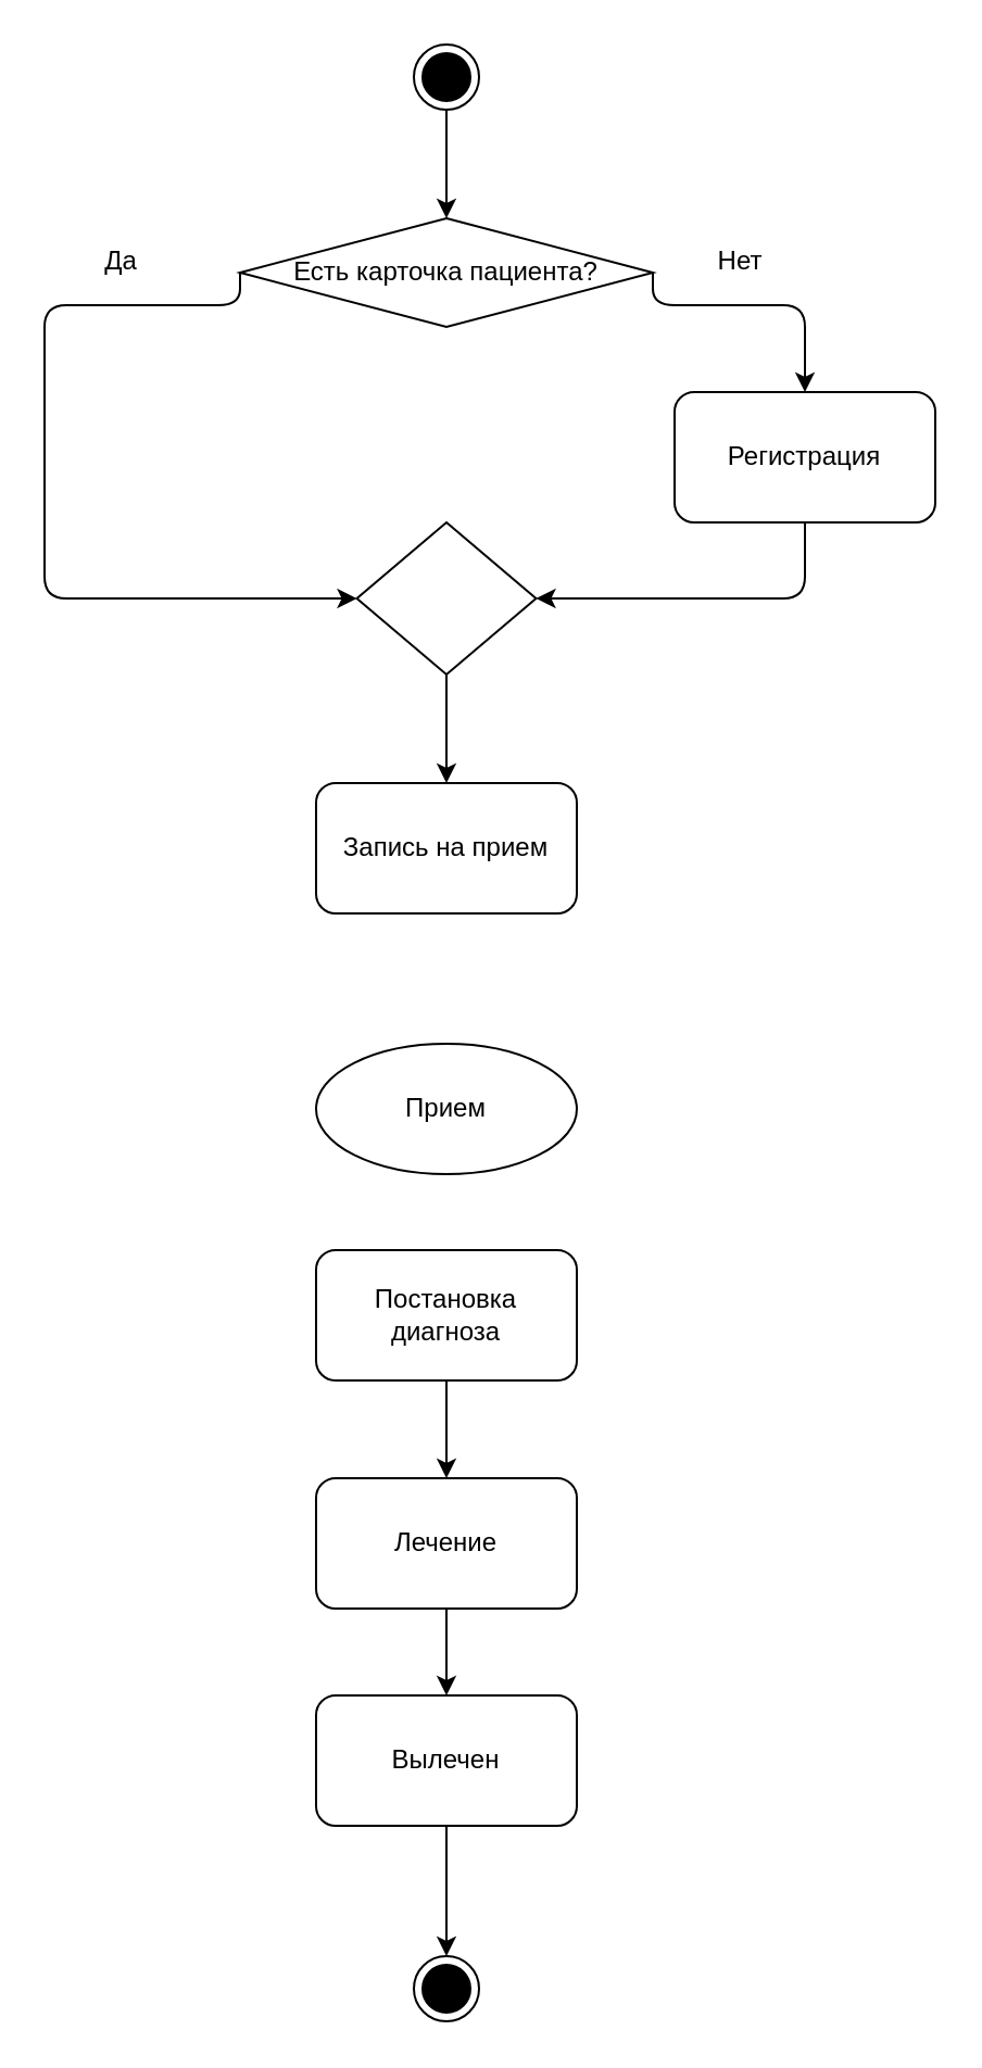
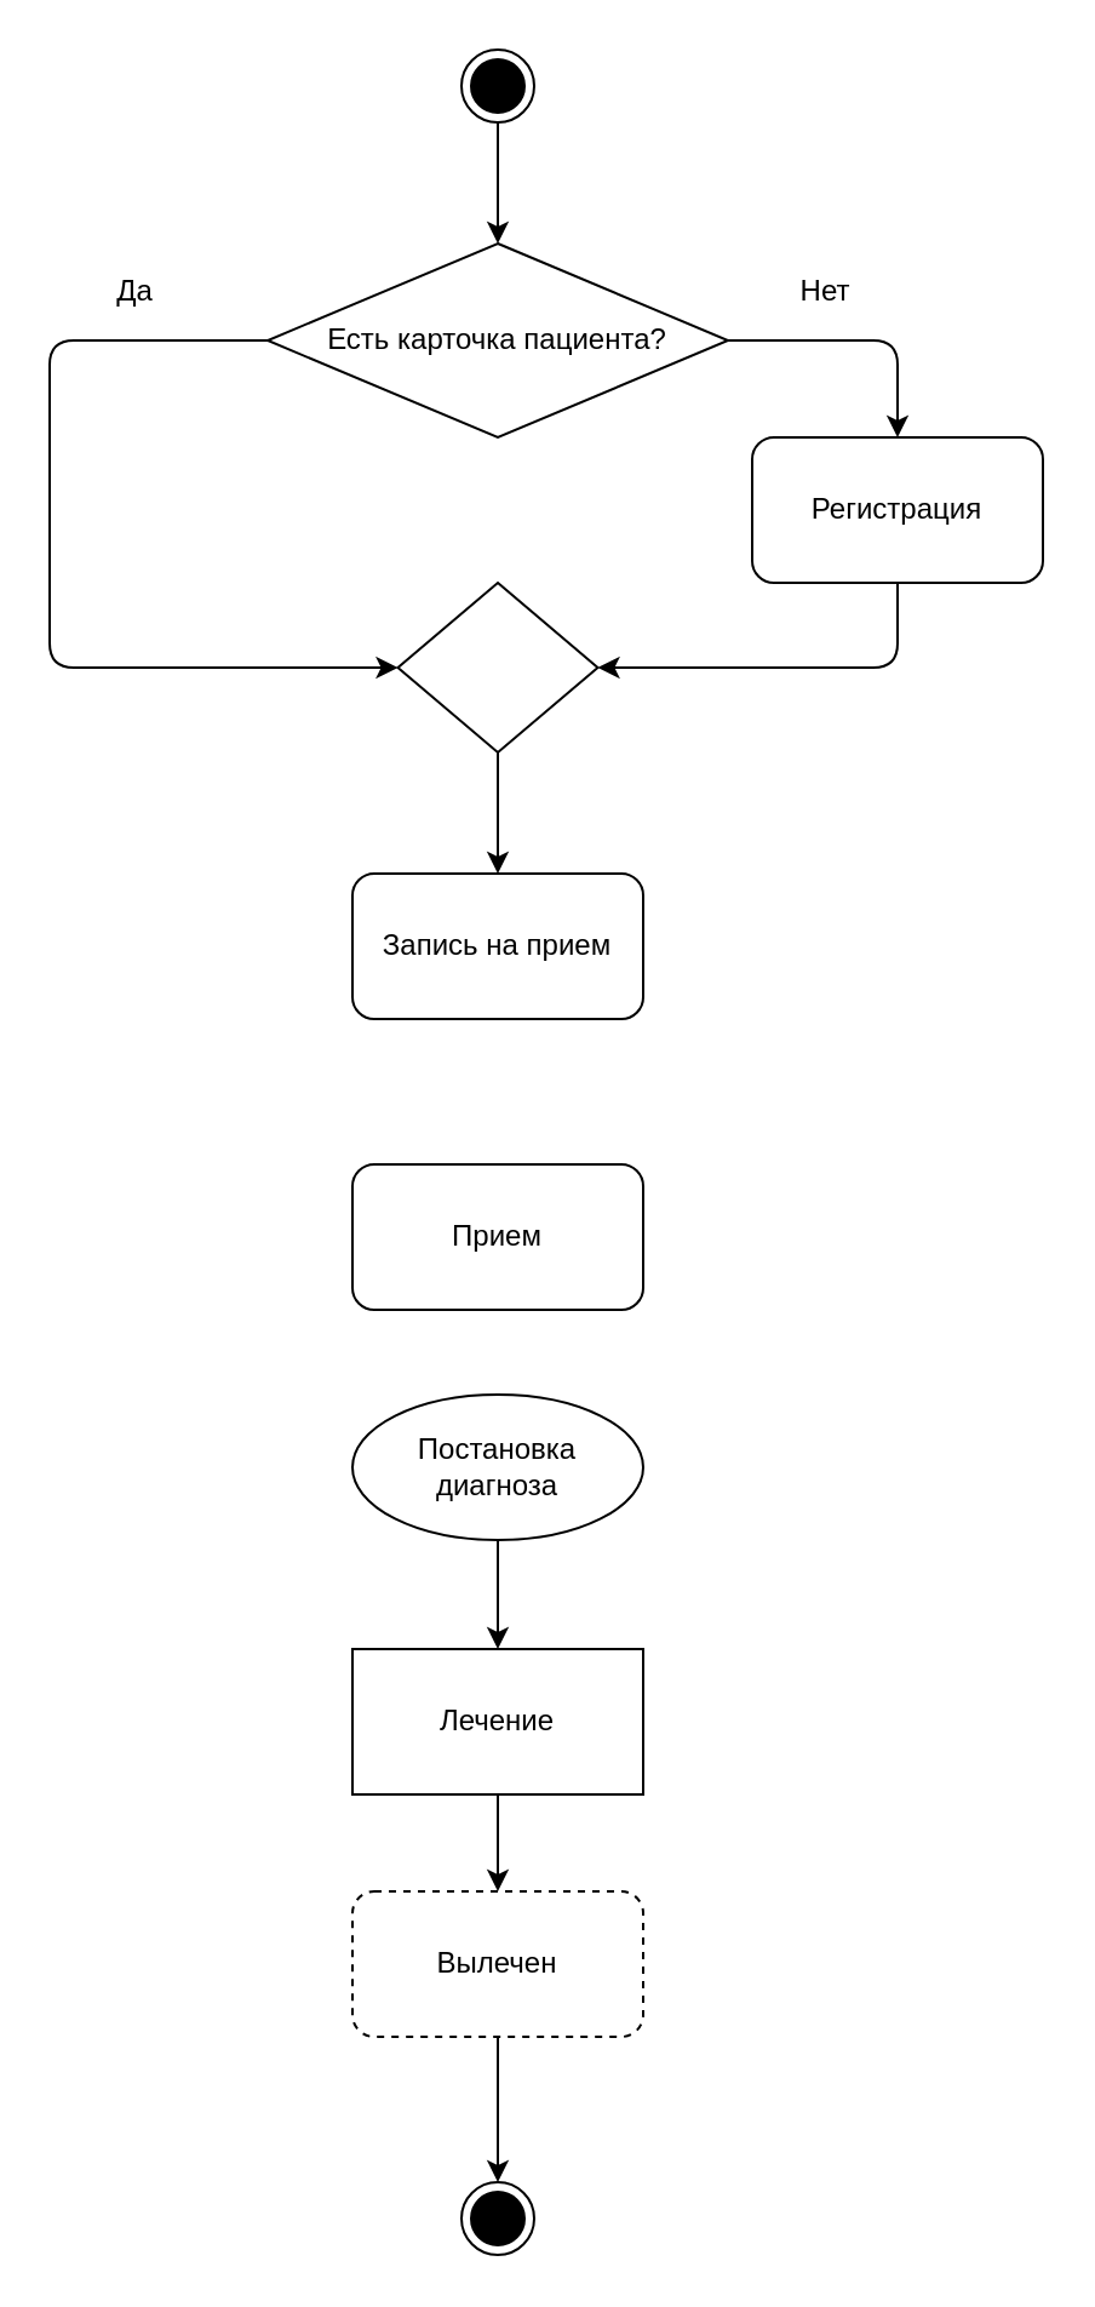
  <mxCell id="0" />
  <mxCell id="1" parent="0" />
  <mxCell id="2" value="" style="ellipse;html=1;shape=endState;fillColor=#000000;" parent="1" vertex="1"><mxGeometry x="190" width="30" height="30" as="geometry" y="20" /></mxCell>
  <mxCell id="3" value="" style="endArrow=classic;html=1;entryX=0.5;entryY=0;entryDx=0;entryDy=0;" parent="1" source="2" target="7" edge="1"><mxGeometry width="50" height="50" relative="1" as="geometry"><mxPoint x="210" y="240" as="sourcePoint" /><mxPoint x="205" y="110" as="targetPoint" /></mxGeometry></mxCell>
- <mxCell id="4" value="Прием" style="ellipse;whiteSpace=wrap;html=1;" parent="1" vertex="1"><mxGeometry x="145" y="480" width="120" height="60" as="geometry" /></mxCell>
- <mxCell id="5" value="Вылечен" style="rounded=1;whiteSpace=wrap;html=1;" parent="1" vertex="1"><mxGeometry x="145" y="780" width="120" height="60" as="geometry" /></mxCell>
+ <mxCell id="4" value="Прием" style="rounded=1;whiteSpace=wrap;html=1;" parent="1" vertex="1"><mxGeometry x="145" y="480" width="120" height="60" as="geometry" /></mxCell>
+ <mxCell id="5" value="Вылечен" style="rounded=1;whiteSpace=wrap;html=1;dashed=1;" parent="1" vertex="1"><mxGeometry x="145" y="780" width="120" height="60" as="geometry" /></mxCell>
  <mxCell id="6" value="" style="endArrow=classic;html=1;exitX=0.5;exitY=1;exitDx=0;exitDy=0;entryX=0.5;entryY=0;entryDx=0;entryDy=0;" parent="1" source="5" target="21" edge="1"><mxGeometry width="50" height="50" relative="1" as="geometry"><mxPoint x="210" y="520" as="sourcePoint" /><mxPoint x="210" y="880" as="targetPoint" /></mxGeometry></mxCell>
- <mxCell id="7" value="Есть карточка пациента?" style="rhombus;whiteSpace=wrap;html=1;" vertex="1" parent="1"><mxGeometry x="110" y="100" width="190" height="50" as="geometry" /></mxCell>
+ <mxCell id="7" value="Есть карточка пациента?" style="rhombus;whiteSpace=wrap;html=1;" vertex="1" parent="1"><mxGeometry x="110" y="100" width="190" height="80" as="geometry" /></mxCell>
  <mxCell id="8" value="" style="endArrow=classic;html=1;exitX=0;exitY=0.5;exitDx=0;exitDy=0;edgeStyle=orthogonalEdgeStyle;entryX=0;entryY=0.5;entryDx=0;entryDy=0;" edge="1" parent="1" source="7" target="13"><mxGeometry width="50" height="50" relative="1" as="geometry"><mxPoint x="210" y="240" as="sourcePoint" /><mxPoint x="180" y="270" as="targetPoint" /><Array as="points"><mxPoint x="20" y="140" /><mxPoint x="20" y="275" /></Array></mxGeometry></mxCell>
  <mxCell id="9" value="Да" style="text;html=1;resizable=0;autosize=1;align=center;verticalAlign=middle;points=[];fillColor=none;strokeColor=none;rounded=0;" vertex="1" parent="1"><mxGeometry x="40" y="110" width="30" height="20" as="geometry" /></mxCell>
  <mxCell id="10" value="Нет" style="text;html=1;resizable=0;autosize=1;align=center;verticalAlign=middle;points=[];fillColor=none;strokeColor=none;rounded=0;" vertex="1" parent="1"><mxGeometry x="320" y="110" width="40" height="20" as="geometry" /></mxCell>
  <mxCell id="11" value="" style="endArrow=classic;html=1;exitX=1;exitY=0.5;exitDx=0;exitDy=0;edgeStyle=orthogonalEdgeStyle;" edge="1" parent="1" source="7"><mxGeometry width="50" height="50" relative="1" as="geometry"><mxPoint x="210" y="240" as="sourcePoint" /><mxPoint x="370" y="180" as="targetPoint" /><Array as="points"><mxPoint x="370" y="140" /></Array></mxGeometry></mxCell>
  <mxCell id="12" value="Регистрация" style="rounded=1;whiteSpace=wrap;html=1;" vertex="1" parent="1"><mxGeometry x="310" y="180" width="120" height="60" as="geometry" /></mxCell>
  <mxCell id="13" value="" style="rhombus;whiteSpace=wrap;html=1;" vertex="1" parent="1"><mxGeometry x="163.75" y="240" width="82.5" height="70" as="geometry" /></mxCell>
  <mxCell id="14" value="" style="endArrow=classic;html=1;exitX=0.5;exitY=1;exitDx=0;exitDy=0;entryX=1;entryY=0.5;entryDx=0;entryDy=0;edgeStyle=orthogonalEdgeStyle;" edge="1" parent="1" source="12" target="13"><mxGeometry width="50" height="50" relative="1" as="geometry"><mxPoint x="210" y="240" as="sourcePoint" /><mxPoint x="260" y="190" as="targetPoint" /></mxGeometry></mxCell>
  <mxCell id="15" value="" style="endArrow=classic;html=1;exitX=0.5;exitY=1;exitDx=0;exitDy=0;" edge="1" parent="1" source="13"><mxGeometry width="50" height="50" relative="1" as="geometry"><mxPoint x="210" y="340" as="sourcePoint" /><mxPoint x="205" y="360" as="targetPoint" /></mxGeometry></mxCell>
  <mxCell id="16" value="Запись на прием" style="rounded=1;whiteSpace=wrap;html=1;" vertex="1" parent="1"><mxGeometry x="145" y="360" width="120" height="60" as="geometry" /></mxCell>
- <mxCell id="17" value="Постановка диагноза" style="rounded=1;whiteSpace=wrap;html=1;" vertex="1" parent="1"><mxGeometry x="145" y="575" width="120" height="60" as="geometry" /></mxCell>
+ <mxCell id="17" value="Постановка диагноза" style="ellipse;whiteSpace=wrap;html=1;" vertex="1" parent="1"><mxGeometry x="145" y="575" width="120" height="60" as="geometry" /></mxCell>
  <mxCell id="18" value="" style="endArrow=classic;html=1;exitX=0.5;exitY=1;exitDx=0;exitDy=0;" edge="1" parent="1" source="17" target="19"><mxGeometry width="50" height="50" relative="1" as="geometry"><mxPoint x="210" y="860" as="sourcePoint" /><mxPoint x="205" y="700" as="targetPoint" /></mxGeometry></mxCell>
- <mxCell id="19" value="Лечение" style="rounded=1;whiteSpace=wrap;html=1;" vertex="1" parent="1"><mxGeometry x="145" y="680" width="120" height="60" as="geometry" /></mxCell>
+ <mxCell id="19" value="Лечение" style="whiteSpace=wrap;html=1;rounded=0;" vertex="1" parent="1"><mxGeometry x="145" y="680" width="120" height="60" as="geometry" /></mxCell>
  <mxCell id="20" value="" style="endArrow=classic;html=1;exitX=0.5;exitY=1;exitDx=0;exitDy=0;entryX=0.5;entryY=0;entryDx=0;entryDy=0;" edge="1" parent="1" source="19" target="5"><mxGeometry width="50" height="50" relative="1" as="geometry"><mxPoint x="210" y="760" as="sourcePoint" /><mxPoint x="260" y="710" as="targetPoint" /></mxGeometry></mxCell>
  <mxCell id="21" value="" style="ellipse;html=1;shape=endState;fillColor=#000000;" vertex="1" parent="1"><mxGeometry x="190" y="900" width="30" height="30" as="geometry" /></mxCell>
